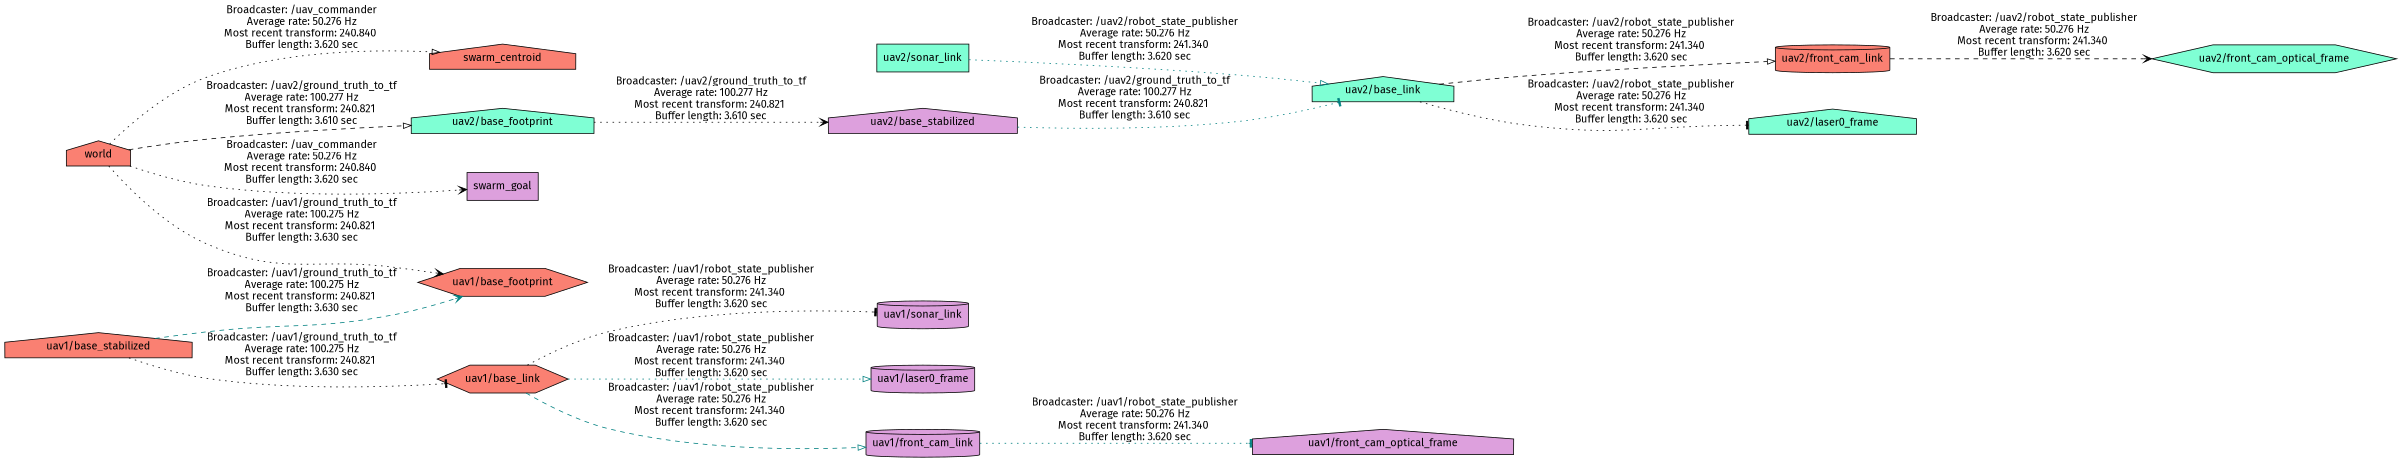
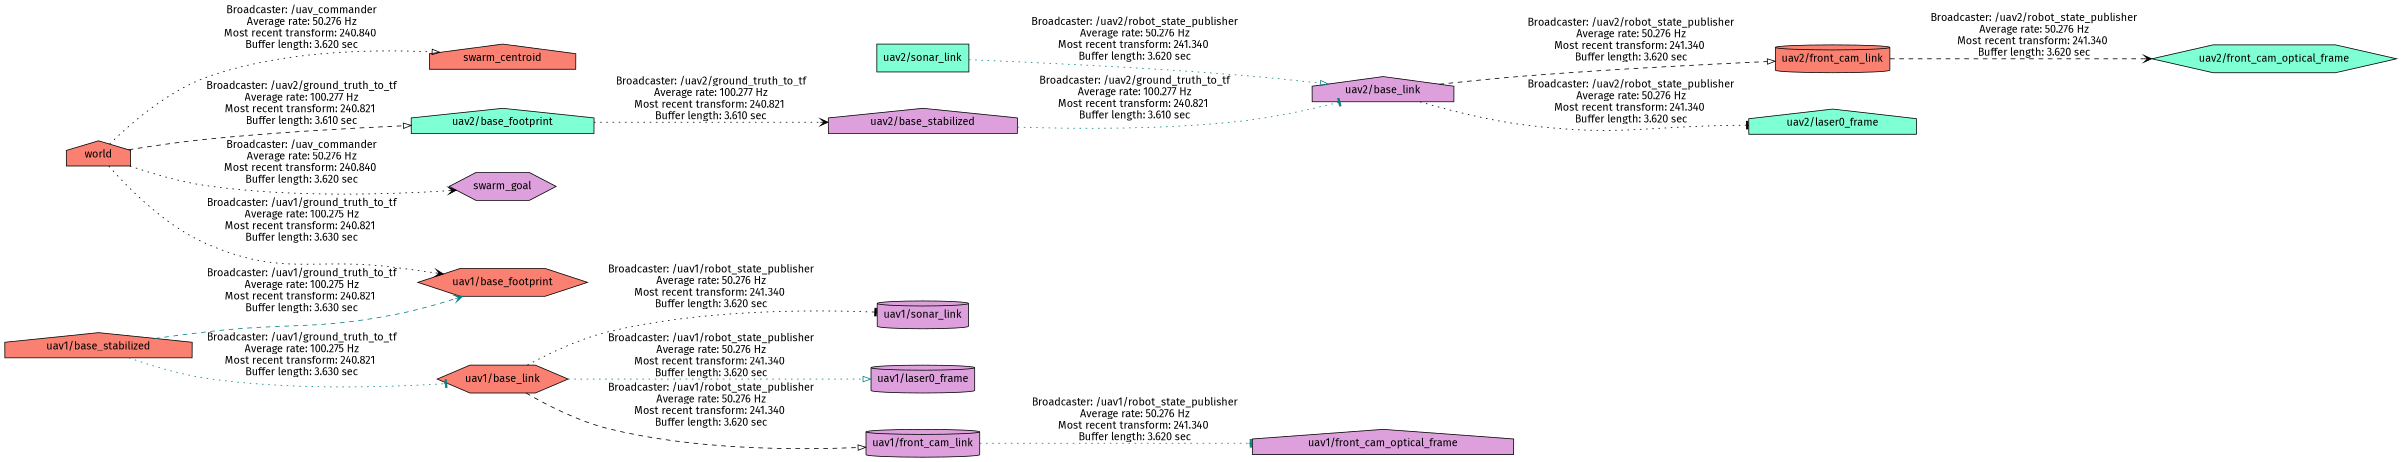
  digraph {
    fontname="Fira Sans"
    rankdir=LR
    node [fillcolor=plum fontname="Fira Sans" shape=house style=filled]
    edge [arrowhead=onormal color=black fontname="Fira Sans" style=dotted]
    world [fillcolor=salmon]
    "uav1/base_footprint" [fillcolor=salmon shape=hexagon]
-   swarm_goal [shape=box]
+   swarm_goal [shape=hexagon]
    swarm_centroid [fillcolor=salmon]
    "uav2/base_footprint" [fillcolor=aquamarine]
    "uav2/base_stabilized"
    "uav1/base_stabilized" [fillcolor=salmon]
    "uav1/base_link" [fillcolor=salmon shape=hexagon]
    "uav1/front_cam_link" [shape=cylinder]
    "uav1/laser0_frame" [shape=cylinder]
    "uav1/sonar_link" [shape=cylinder]
    "uav1/front_cam_optical_frame"
    "uav2/front_cam_link" [fillcolor=salmon shape=cylinder]
-   "uav2/base_link" [fillcolor=aquamarine]
+   "uav2/base_link"
    "uav2/laser0_frame" [fillcolor=aquamarine]
    "uav2/front_cam_optical_frame" [fillcolor=aquamarine shape=hexagon]
    "uav2/sonar_link" [fillcolor=aquamarine shape=box]
    world -> "uav1/base_footprint" [arrowhead=vee label="Broadcaster: /uav1/ground_truth_to_tf\nAverage rate: 100.275 Hz\nMost recent transform: 240.821 \nBuffer length: 3.630 sec\n"]
    world -> swarm_goal [arrowhead=vee label="Broadcaster: /uav_commander\nAverage rate: 50.276 Hz\nMost recent transform: 240.840 \nBuffer length: 3.620 sec\n"]
    world -> swarm_centroid [label="Broadcaster: /uav_commander\nAverage rate: 50.276 Hz\nMost recent transform: 240.840 \nBuffer length: 3.620 sec\n"]
    world -> "uav2/base_footprint" [label="Broadcaster: /uav2/ground_truth_to_tf\nAverage rate: 100.277 Hz\nMost recent transform: 240.821 \nBuffer length: 3.610 sec\n" style=dashed]
    "uav2/base_footprint" -> "uav2/base_stabilized" [arrowhead=vee label="Broadcaster: /uav2/ground_truth_to_tf\nAverage rate: 100.277 Hz\nMost recent transform: 240.821 \nBuffer length: 3.610 sec\n"]
    "uav2/base_stabilized" -> "uav2/base_link" [arrowhead=tee color=teal label="Broadcaster: /uav2/ground_truth_to_tf\nAverage rate: 100.277 Hz\nMost recent transform: 240.821 \nBuffer length: 3.610 sec\n"]
    "uav1/base_stabilized" -> "uav1/base_footprint" [arrowhead=vee color=teal label="Broadcaster: /uav1/ground_truth_to_tf\nAverage rate: 100.275 Hz\nMost recent transform: 240.821 \nBuffer length: 3.630 sec\n" style=dashed]
-   "uav1/base_stabilized" -> "uav1/base_link" [arrowhead=tee label="Broadcaster: /uav1/ground_truth_to_tf\nAverage rate: 100.275 Hz\nMost recent transform: 240.821 \nBuffer length: 3.630 sec\n"]
-   "uav1/base_link" -> "uav1/front_cam_link" [color=teal label="Broadcaster: /uav1/robot_state_publisher\nAverage rate: 50.276 Hz\nMost recent transform: 241.340 \nBuffer length: 3.620 sec\n" style=dashed]
+   "uav1/base_stabilized" -> "uav1/base_link" [arrowhead=tee color=teal label="Broadcaster: /uav1/ground_truth_to_tf\nAverage rate: 100.275 Hz\nMost recent transform: 240.821 \nBuffer length: 3.630 sec\n"]
+   "uav1/base_link" -> "uav1/front_cam_link" [label="Broadcaster: /uav1/robot_state_publisher\nAverage rate: 50.276 Hz\nMost recent transform: 241.340 \nBuffer length: 3.620 sec\n" style=dashed]
    "uav1/base_link" -> "uav1/laser0_frame" [color=teal label="Broadcaster: /uav1/robot_state_publisher\nAverage rate: 50.276 Hz\nMost recent transform: 241.340 \nBuffer length: 3.620 sec\n"]
    "uav1/base_link" -> "uav1/sonar_link" [arrowhead=tee label="Broadcaster: /uav1/robot_state_publisher\nAverage rate: 50.276 Hz\nMost recent transform: 241.340 \nBuffer length: 3.620 sec\n"]
    "uav1/front_cam_link" -> "uav1/front_cam_optical_frame" [arrowhead=tee color=teal label="Broadcaster: /uav1/robot_state_publisher\nAverage rate: 50.276 Hz\nMost recent transform: 241.340 \nBuffer length: 3.620 sec\n"]
    "uav2/front_cam_link" -> "uav2/front_cam_optical_frame" [arrowhead=vee label="Broadcaster: /uav2/robot_state_publisher\nAverage rate: 50.276 Hz\nMost recent transform: 241.340 \nBuffer length: 3.620 sec\n" style=dashed]
    "uav2/base_link" -> "uav2/front_cam_link" [label="Broadcaster: /uav2/robot_state_publisher\nAverage rate: 50.276 Hz\nMost recent transform: 241.340 \nBuffer length: 3.620 sec\n" style=dashed]
    "uav2/base_link" -> "uav2/laser0_frame" [arrowhead=tee label="Broadcaster: /uav2/robot_state_publisher\nAverage rate: 50.276 Hz\nMost recent transform: 241.340 \nBuffer length: 3.620 sec\n"]
    "uav2/sonar_link" -> "uav2/base_link" [color=teal label="Broadcaster: /uav2/robot_state_publisher\nAverage rate: 50.276 Hz\nMost recent transform: 241.340 \nBuffer length: 3.620 sec\n"]
  }
